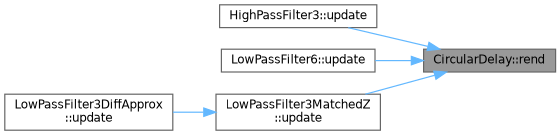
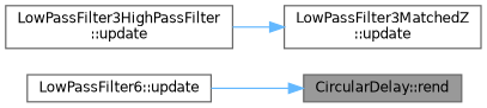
  digraph {
    rankdir=RL
    node [color=grey40 fillcolor=white fontname=Helvetica fontsize=10 shape=box style=filled]
    edge [color=steelblue1 dir=back fontname=Helvetica fontsize=10 labelfontname=Helvetica labelfontsize=10 style=solid]
    n1 [color=gray40 fillcolor=grey60 fontcolor=black height=0.2 label="CircularDelay::rend" width=0.4]
-   n2 [height=0.2 label="HighPassFilter3::update" width=0.4]
    n3 [height=0.2 label="LowPassFilter6::update" width=0.4]
    n4 [height=0.2 label="LowPassFilter3MatchedZ\l::update" width=0.4]
-   n5 [height=0.2 label="LowPassFilter3DiffApprox\l::update" width=0.4]
-   n1 -> n2
+   n5 [height=0.2 label="LowPassFilter3HighPassFilter\l::update" width=0.4]
    n1 -> n3
-   n1 -> n4
    n4 -> n5
  }
